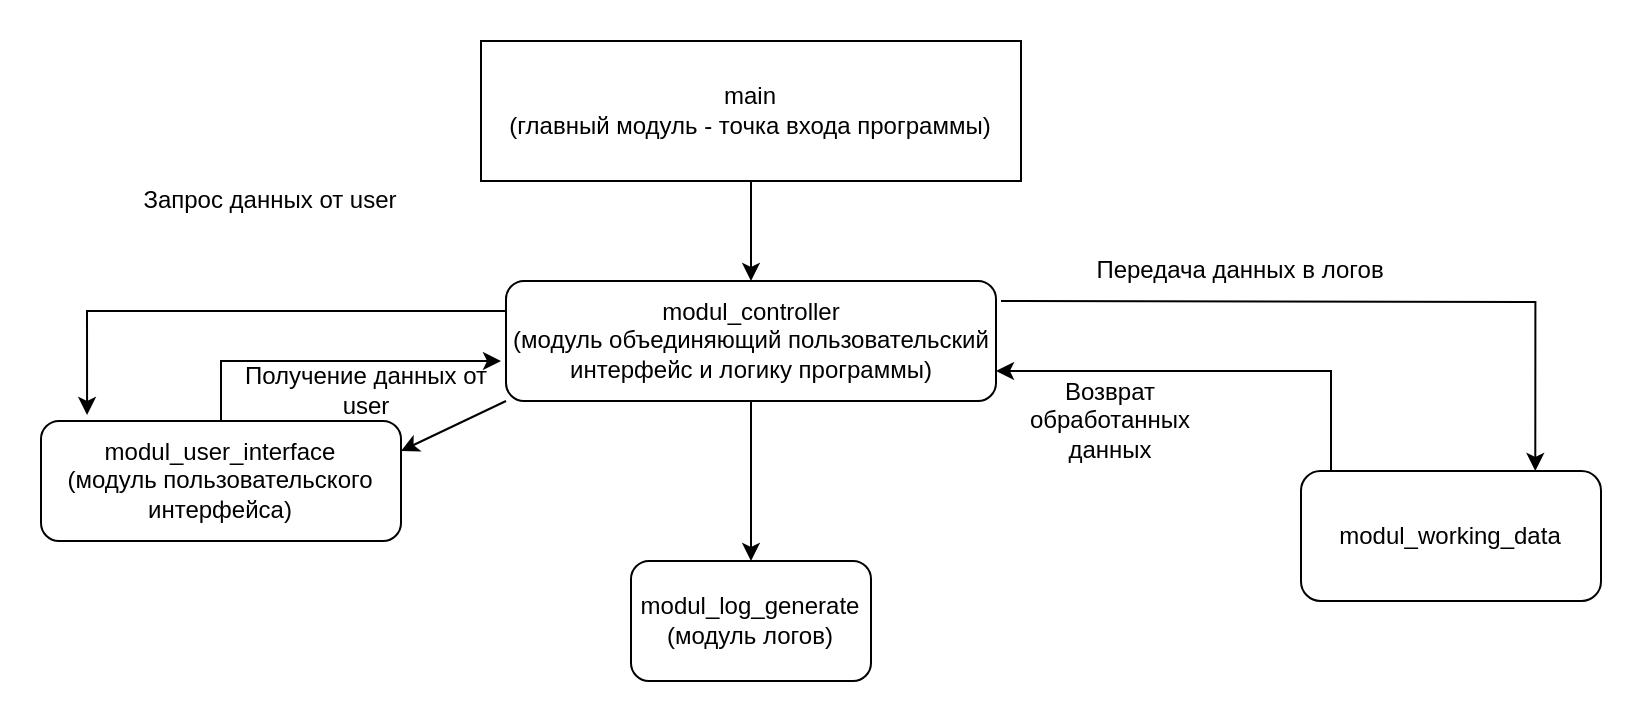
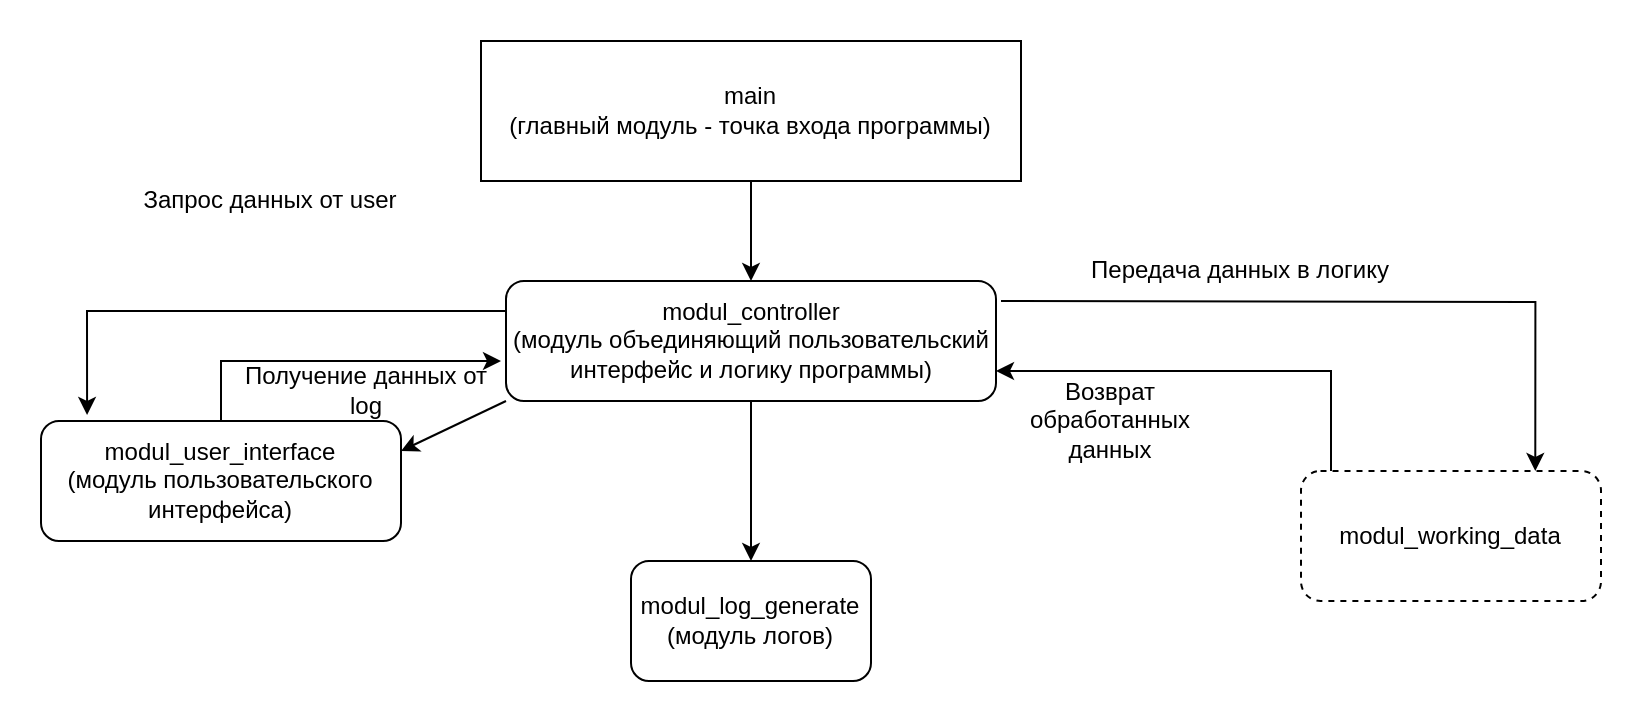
  <mxCell id="0" />
  <mxCell id="1" parent="0" />
  <mxCell id="2" value="" style="edgeStyle=orthogonalEdgeStyle;rounded=0;orthogonalLoop=1;jettySize=auto;html=1;" parent="1" source="3" target="7" edge="1"><mxGeometry relative="1" as="geometry" /></mxCell>
  <mxCell id="3" value="main&lt;br&gt;(главный модуль - точка входа программы)" style="whiteSpace=wrap;html=1;rounded=0;" parent="1" vertex="1"><mxGeometry x="240" y="20" width="270" height="70" as="geometry" /></mxCell>
  <mxCell id="4" value="" style="edgeStyle=orthogonalEdgeStyle;rounded=0;orthogonalLoop=1;jettySize=auto;html=1;" parent="1" source="7" target="8" edge="1"><mxGeometry relative="1" as="geometry" /></mxCell>
  <mxCell id="5" style="edgeStyle=orthogonalEdgeStyle;rounded=0;orthogonalLoop=1;jettySize=auto;html=1;entryX=0.128;entryY=-0.05;entryDx=0;entryDy=0;entryPerimeter=0;exitX=0;exitY=0.25;exitDx=0;exitDy=0;" parent="1" source="7" target="10" edge="1"><mxGeometry relative="1" as="geometry"><mxPoint x="30" y="170" as="targetPoint" /></mxGeometry></mxCell>
  <mxCell id="6" style="edgeStyle=orthogonalEdgeStyle;rounded=0;orthogonalLoop=1;jettySize=auto;html=1;entryX=0.781;entryY=0;entryDx=0;entryDy=0;entryPerimeter=0;fontColor=#000000;" parent="1" target="14" edge="1"><mxGeometry relative="1" as="geometry"><mxPoint x="500" y="150" as="sourcePoint" /></mxGeometry></mxCell>
  <mxCell id="7" value="modul_controller&lt;br&gt;(модуль объединяющий пользовательский интерфейс и логику программы)" style="whiteSpace=wrap;html=1;rounded=1;" parent="1" vertex="1"><mxGeometry x="252.5" y="140" width="245" height="60" as="geometry" /></mxCell>
  <mxCell id="8" value="modul_log_generate&lt;br&gt;(модуль логов)" style="rounded=1;whiteSpace=wrap;html=1;" parent="1" vertex="1"><mxGeometry x="315" y="280" width="120" height="60" as="geometry" /></mxCell>
  <mxCell id="9" style="edgeStyle=orthogonalEdgeStyle;rounded=0;orthogonalLoop=1;jettySize=auto;html=1;" parent="1" source="10" edge="1"><mxGeometry relative="1" as="geometry"><mxPoint x="250" y="180" as="targetPoint" /><Array as="points"><mxPoint x="110" y="180" /><mxPoint x="160" y="180" /></Array></mxGeometry></mxCell>
  <mxCell id="10" value="modul_user_interface&lt;br&gt;(модуль пользовательского интерфейса)" style="rounded=1;whiteSpace=wrap;html=1;" parent="1" vertex="1"><mxGeometry x="20" y="210" width="180" height="60" as="geometry" /></mxCell>
  <mxCell id="11" value="Запрос данных от user" style="text;html=1;strokeColor=none;fillColor=none;align=center;verticalAlign=middle;whiteSpace=wrap;rounded=0;" parent="1" vertex="1"><mxGeometry x="65" y="85" width="140" height="30" as="geometry" /></mxCell>
- <mxCell id="12" value="Получение данных от user" style="text;html=1;strokeColor=none;fillColor=none;align=center;verticalAlign=middle;whiteSpace=wrap;rounded=0;" parent="1" vertex="1"><mxGeometry x="112.5" y="180" width="140" height="30" as="geometry" /></mxCell>
+ <mxCell id="12" value="Получение данных от log" style="text;html=1;strokeColor=none;fillColor=none;align=center;verticalAlign=middle;whiteSpace=wrap;rounded=0;" parent="1" vertex="1"><mxGeometry x="112.5" y="180" width="140" height="30" as="geometry" /></mxCell>
  <mxCell id="13" style="edgeStyle=orthogonalEdgeStyle;rounded=0;orthogonalLoop=1;jettySize=auto;html=1;fontColor=#000000;entryX=1;entryY=0.75;entryDx=0;entryDy=0;" parent="1" source="14" target="7" edge="1"><mxGeometry relative="1" as="geometry"><mxPoint x="580" y="150" as="targetPoint" /><Array as="points"><mxPoint x="665" y="185" /></Array></mxGeometry></mxCell>
- <mxCell id="14" value="&lt;span style=&quot;background-color: rgb(255, 255, 255);&quot;&gt;modul_working_data&lt;/span&gt;" style="rounded=1;whiteSpace=wrap;html=1;" parent="1" vertex="1"><mxGeometry x="650" y="235" width="150" height="65" as="geometry" /></mxCell>
+ <mxCell id="14" value="&lt;span style=&quot;background-color: rgb(255, 255, 255);&quot;&gt;modul_working_data&lt;/span&gt;" style="rounded=1;whiteSpace=wrap;html=1;dashed=1;" parent="1" vertex="1"><mxGeometry x="650" y="235" width="150" height="65" as="geometry" /></mxCell>
  <mxCell id="15" value="Возврат обработанных&lt;br&gt;данных" style="text;html=1;strokeColor=none;fillColor=none;align=center;verticalAlign=middle;whiteSpace=wrap;rounded=0;" parent="1" vertex="1"><mxGeometry x="520" y="190" width="70" height="40" as="geometry" /></mxCell>
- <mxCell id="16" value="Передача данных в логов" style="text;html=1;strokeColor=none;fillColor=none;align=center;verticalAlign=middle;whiteSpace=wrap;rounded=0;" parent="1" vertex="1"><mxGeometry x="540" y="120" width="160" height="30" as="geometry" /></mxCell>
+ <mxCell id="16" value="Передача данных в логику" style="text;html=1;strokeColor=none;fillColor=none;align=center;verticalAlign=middle;whiteSpace=wrap;rounded=0;" parent="1" vertex="1"><mxGeometry x="540" y="120" width="160" height="30" as="geometry" /></mxCell>
  <mxCell id="17" value="" style="endArrow=classic;html=1;rounded=0;entryX=1;entryY=0.25;entryDx=0;entryDy=0;exitX=0;exitY=1;exitDx=0;exitDy=0;" parent="1" source="7" target="10" edge="1"><mxGeometry width="50" height="50" relative="1" as="geometry"><mxPoint x="390" y="260" as="sourcePoint" /><mxPoint x="440" y="210" as="targetPoint" /></mxGeometry></mxCell>
